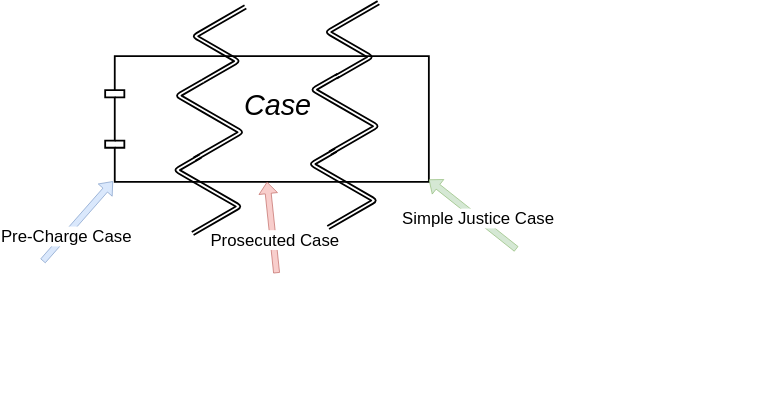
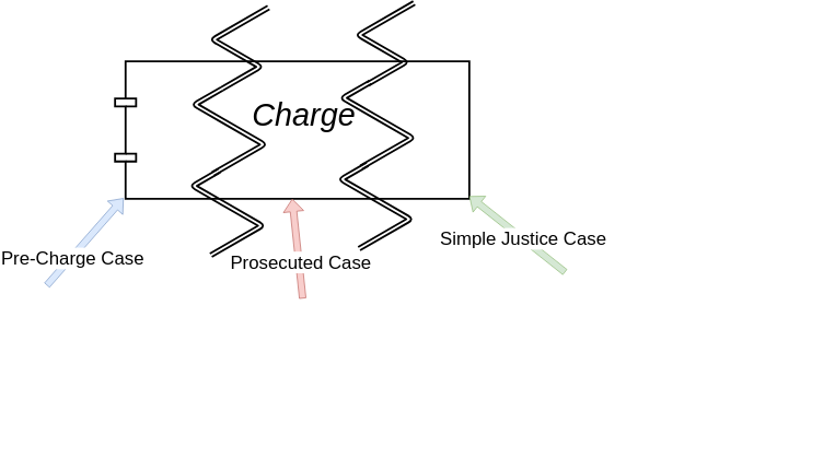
  <mxCell id="0" />
  <mxCell id="1" parent="0" />
- <mxCell id="2" value="Case&#10;" style="shape=component;align=center;spacingLeft=36;fontSize=48;fontStyle=2;strokeWidth=3;" parent="1" vertex="1"><mxGeometry x="124" y="58" width="540" height="210" as="geometry" /></mxCell>
+ <mxCell id="2" value="Charge&#10;" style="shape=component;align=center;spacingLeft=36;fontSize=48;fontStyle=2;strokeWidth=3;" parent="1" vertex="1"><mxGeometry x="124" y="58" width="540" height="210" as="geometry" /></mxCell>
  <mxCell id="3" value="" style="group" parent="1" vertex="1" connectable="0"><mxGeometry x="1170" y="140" width="28.5" height="502" as="geometry" /></mxCell>
  <mxCell id="4" value="" style="group;rotation=5;container=1;" parent="1" vertex="1" connectable="0"><mxGeometry x="260" y="30" width="28.5" height="502" as="geometry" /></mxCell>
  <mxCell id="5" value="" style="shape=link;html=1;strokeWidth=3;edgeStyle=isometricEdgeStyle;width=4;" parent="4" edge="1"><mxGeometry width="50" height="50" relative="1" as="geometry"><mxPoint x="27" y="70" as="sourcePoint" /><mxPoint x="98" y="-54" as="targetPoint" /><Array as="points"><mxPoint x="22" /></Array></mxGeometry></mxCell>
  <mxCell id="6" value="" style="shape=link;html=1;strokeWidth=3;edgeStyle=isometricEdgeStyle;width=4;" parent="4" edge="1"><mxGeometry width="50" height="50" relative="1" as="geometry"><mxPoint x="13" y="200" as="sourcePoint" /><mxPoint x="27" y="70" as="targetPoint" /><Array as="points"><mxPoint x="32" y="121" /></Array></mxGeometry></mxCell>
  <mxCell id="7" value="" style="shape=link;html=1;strokeWidth=3;edgeStyle=isometricEdgeStyle;width=4;" parent="4" edge="1"><mxGeometry width="50" height="50" relative="1" as="geometry"><mxPoint x="10" y="324" as="sourcePoint" /><mxPoint x="23" y="195" as="targetPoint" /><Array as="points"><mxPoint x="29" y="245" /></Array></mxGeometry></mxCell>
  <mxCell id="8" value="" style="group;rotation=5;container=1;" parent="1" vertex="1" connectable="0"><mxGeometry x="486" y="20" width="28.5" height="502" as="geometry" /></mxCell>
  <mxCell id="9" value="" style="shape=link;html=1;strokeWidth=3;edgeStyle=isometricEdgeStyle;width=4;" parent="8" edge="1"><mxGeometry width="50" height="50" relative="1" as="geometry"><mxPoint x="23" y="73" as="sourcePoint" /><mxPoint x="94" y="-51" as="targetPoint" /><Array as="points"><mxPoint x="18" y="3" /></Array></mxGeometry></mxCell>
  <mxCell id="10" value="" style="shape=link;html=1;strokeWidth=3;edgeStyle=isometricEdgeStyle;width=4;" parent="8" edge="1"><mxGeometry width="50" height="50" relative="1" as="geometry"><mxPoint x="13" y="200" as="sourcePoint" /><mxPoint x="27" y="70" as="targetPoint" /><Array as="points"><mxPoint x="32" y="121" /></Array></mxGeometry></mxCell>
  <mxCell id="11" value="" style="shape=link;html=1;strokeWidth=3;edgeStyle=isometricEdgeStyle;width=4;" parent="8" edge="1"><mxGeometry width="50" height="50" relative="1" as="geometry"><mxPoint x="10" y="324" as="sourcePoint" /><mxPoint x="23" y="195" as="targetPoint" /><Array as="points"><mxPoint x="29" y="245" /></Array></mxGeometry></mxCell>
  <mxCell id="12" value="" style="shape=flexArrow;endArrow=classic;html=1;entryX=0.024;entryY=0.995;entryDx=0;entryDy=0;entryPerimeter=0;fillColor=#dae8fc;strokeColor=#6c8ebf;" edge="1" parent="1" target="2"><mxGeometry width="50" height="50" relative="1" as="geometry"><mxPoint x="20" y="400" as="sourcePoint" /><mxPoint x="110" y="310" as="targetPoint" /></mxGeometry></mxCell>
  <mxCell id="13" value="Pre-Charge Case" style="text;html=1;resizable=0;points=[];align=center;verticalAlign=middle;labelBackgroundColor=#ffffff;fontSize=28;" vertex="1" connectable="0" parent="12"><mxGeometry x="-0.354" y="-2" relative="1" as="geometry"><mxPoint x="-1" as="offset" /></mxGeometry></mxCell>
  <mxCell id="14" value="" style="shape=flexArrow;endArrow=classic;html=1;entryX=0.5;entryY=1;entryDx=0;entryDy=0;fillColor=#f8cecc;strokeColor=#b85450;" edge="1" parent="1" target="2"><mxGeometry width="50" height="50" relative="1" as="geometry"><mxPoint x="410" y="420" as="sourcePoint" /><mxPoint x="380" y="280" as="targetPoint" /></mxGeometry></mxCell>
  <mxCell id="15" value="Prosecuted Case" style="text;html=1;resizable=0;points=[];align=center;verticalAlign=middle;labelBackgroundColor=#ffffff;fontSize=28;" vertex="1" connectable="0" parent="14"><mxGeometry x="-0.269" y="-2" relative="1" as="geometry"><mxPoint as="offset" /></mxGeometry></mxCell>
  <mxCell id="16" value="" style="shape=flexArrow;endArrow=classic;html=1;entryX=1;entryY=0.981;entryDx=0;entryDy=0;entryPerimeter=0;fillColor=#d5e8d4;strokeColor=#82b366;" edge="1" parent="1" target="2"><mxGeometry width="50" height="50" relative="1" as="geometry"><mxPoint x="810" y="380" as="sourcePoint" /><mxPoint x="410" y="281" as="targetPoint" /></mxGeometry></mxCell>
  <mxCell id="17" value="&lt;font style=&quot;font-size: 28px&quot;&gt;Simple Justice Case&lt;/font&gt;" style="text;html=1;resizable=0;points=[];align=center;verticalAlign=middle;labelBackgroundColor=#ffffff;" vertex="1" connectable="0" parent="16"><mxGeometry x="-0.119" relative="1" as="geometry"><mxPoint as="offset" /></mxGeometry></mxCell>
